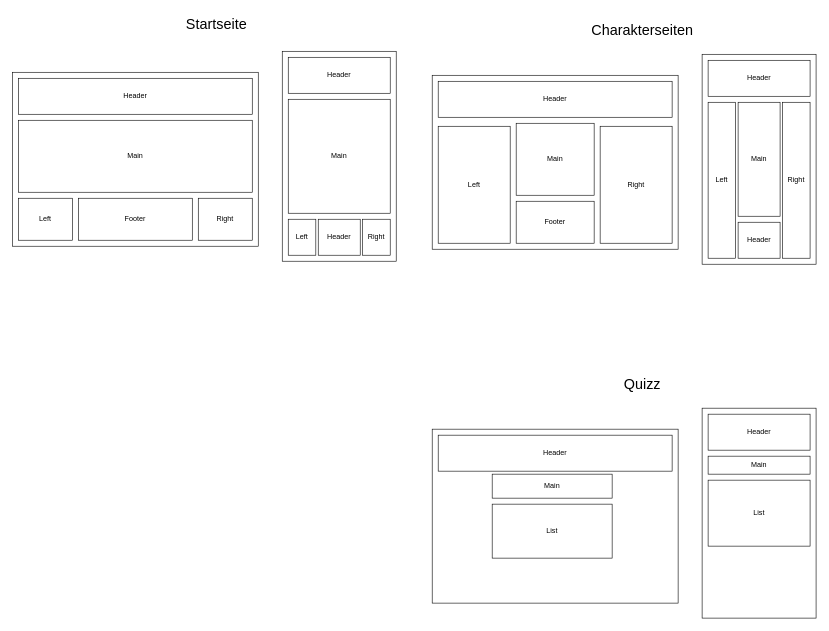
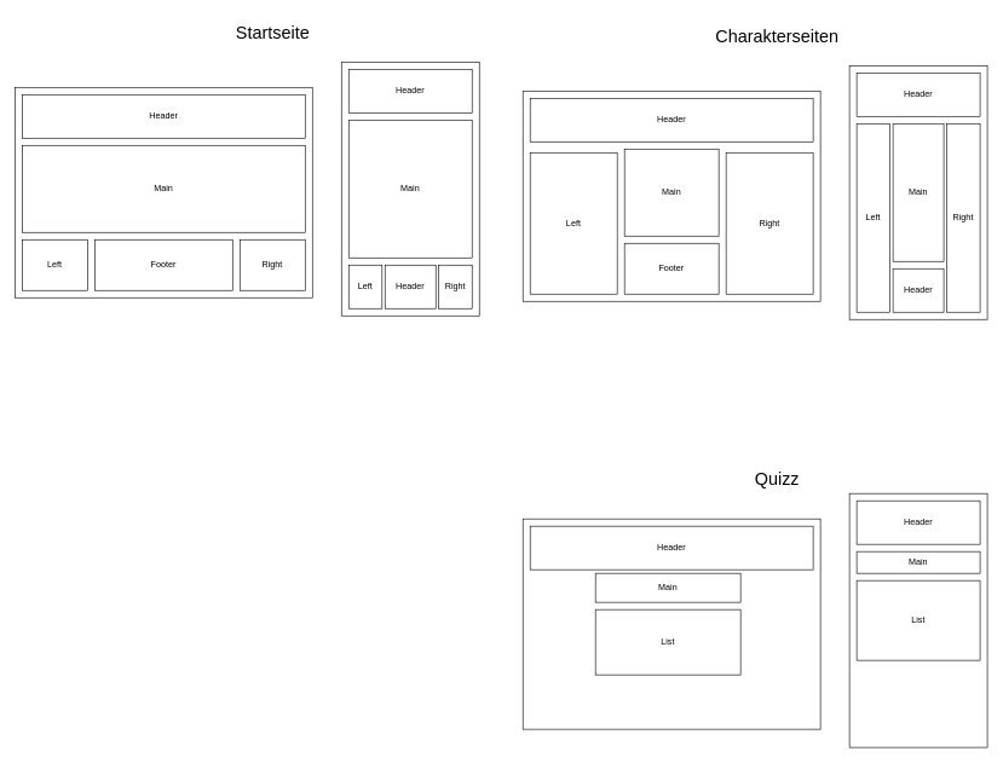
  <mxCell id="0" />
  <mxCell id="1" parent="0" />
  <mxCell id="2" value="" style="rounded=0;whiteSpace=wrap;html=1;fillColor=none;" parent="1" vertex="1"><mxGeometry x="20" y="120" width="410" height="290" as="geometry" /></mxCell>
  <mxCell id="3" value="Header" style="rounded=0;whiteSpace=wrap;html=1;" parent="1" vertex="1"><mxGeometry x="30" y="130" width="390" height="60" as="geometry" /></mxCell>
  <mxCell id="4" value="Main" style="rounded=0;whiteSpace=wrap;html=1;" parent="1" vertex="1"><mxGeometry x="30" y="200" width="390" height="120" as="geometry" /></mxCell>
  <mxCell id="5" value="Footer" style="rounded=0;whiteSpace=wrap;html=1;" parent="1" vertex="1"><mxGeometry x="130" y="330" width="190" height="70" as="geometry" /></mxCell>
  <mxCell id="6" value="Right" style="rounded=0;whiteSpace=wrap;html=1;" parent="1" vertex="1"><mxGeometry x="330" y="330" width="90" height="70" as="geometry" /></mxCell>
  <mxCell id="7" value="Left" style="rounded=0;whiteSpace=wrap;html=1;" parent="1" vertex="1"><mxGeometry x="30" y="330" width="90" height="70" as="geometry" /></mxCell>
  <mxCell id="8" value="" style="rounded=0;whiteSpace=wrap;html=1;fillColor=none;" parent="1" vertex="1"><mxGeometry x="470" y="85" width="190" height="350" as="geometry" /></mxCell>
  <mxCell id="9" value="Main" style="rounded=0;whiteSpace=wrap;html=1;" parent="1" vertex="1"><mxGeometry x="480" y="165" width="170" height="190" as="geometry" /></mxCell>
  <mxCell id="10" value="Header" style="rounded=0;whiteSpace=wrap;html=1;" parent="1" vertex="1"><mxGeometry x="480" y="95" width="170" height="60" as="geometry" /></mxCell>
  <mxCell id="11" value="Header" style="rounded=0;whiteSpace=wrap;html=1;" parent="1" vertex="1"><mxGeometry x="530" y="365" width="70" height="60" as="geometry" /></mxCell>
  <mxCell id="12" value="Left" style="rounded=0;whiteSpace=wrap;html=1;" parent="1" vertex="1"><mxGeometry x="480" y="365" width="46" height="60" as="geometry" /></mxCell>
  <mxCell id="13" value="Right" style="rounded=0;whiteSpace=wrap;html=1;" parent="1" vertex="1"><mxGeometry x="604" y="365" width="46" height="60" as="geometry" /></mxCell>
- <mxCell id="14" value="Startseite" style="text;html=1;align=center;verticalAlign=middle;resizable=0;points=[];autosize=1;strokeColor=none;fillColor=none;fontSize=24;" vertex="1" parent="1"><mxGeometry x="300" y="20" width="120" height="40" as="geometry" /></mxCell>
+ <mxCell id="14" value="Startseite" style="text;html=1;align=center;verticalAlign=middle;resizable=0;points=[];autosize=1;strokeColor=none;fillColor=none;fontSize=24;" vertex="1" parent="1"><mxGeometry x="315" y="25" width="120" height="40" as="geometry" /></mxCell>
  <mxCell id="15" value="" style="rounded=0;whiteSpace=wrap;html=1;fillColor=none;" vertex="1" parent="1"><mxGeometry x="720" y="125" width="410" height="290" as="geometry" /></mxCell>
  <mxCell id="16" value="Header" style="rounded=0;whiteSpace=wrap;html=1;" vertex="1" parent="1"><mxGeometry x="730" y="135" width="390" height="60" as="geometry" /></mxCell>
  <mxCell id="17" value="Main" style="rounded=0;whiteSpace=wrap;html=1;" vertex="1" parent="1"><mxGeometry x="860" y="205" width="130" height="120" as="geometry" /></mxCell>
  <mxCell id="18" value="Footer" style="rounded=0;whiteSpace=wrap;html=1;" vertex="1" parent="1"><mxGeometry x="860" y="335" width="130" height="70" as="geometry" /></mxCell>
  <mxCell id="19" value="Right" style="rounded=0;whiteSpace=wrap;html=1;" vertex="1" parent="1"><mxGeometry x="1000" y="210" width="120" height="195" as="geometry" /></mxCell>
  <mxCell id="20" value="Left" style="rounded=0;whiteSpace=wrap;html=1;" vertex="1" parent="1"><mxGeometry x="730" y="210" width="120" height="195" as="geometry" /></mxCell>
  <mxCell id="21" value="" style="rounded=0;whiteSpace=wrap;html=1;fillColor=none;" vertex="1" parent="1"><mxGeometry x="1170" y="90" width="190" height="350" as="geometry" /></mxCell>
  <mxCell id="22" value="Main" style="rounded=0;whiteSpace=wrap;html=1;" vertex="1" parent="1"><mxGeometry x="1230" y="170" width="70" height="190" as="geometry" /></mxCell>
  <mxCell id="23" value="Header" style="rounded=0;whiteSpace=wrap;html=1;" vertex="1" parent="1"><mxGeometry x="1180" y="100" width="170" height="60" as="geometry" /></mxCell>
  <mxCell id="24" value="Header" style="rounded=0;whiteSpace=wrap;html=1;" vertex="1" parent="1"><mxGeometry x="1230" y="370" width="70" height="60" as="geometry" /></mxCell>
  <mxCell id="25" value="Left" style="rounded=0;whiteSpace=wrap;html=1;" vertex="1" parent="1"><mxGeometry x="1180" y="170" width="46" height="260" as="geometry" /></mxCell>
  <mxCell id="26" value="Right" style="rounded=0;whiteSpace=wrap;html=1;" vertex="1" parent="1"><mxGeometry x="1304" y="170" width="46" height="260" as="geometry" /></mxCell>
  <mxCell id="27" value="Charakterseiten" style="text;html=1;align=center;verticalAlign=middle;resizable=0;points=[];autosize=1;strokeColor=none;fillColor=none;fontSize=24;" vertex="1" parent="1"><mxGeometry x="975" y="30" width="190" height="40" as="geometry" /></mxCell>
  <mxCell id="28" value="" style="rounded=0;whiteSpace=wrap;html=1;fillColor=none;" vertex="1" parent="1"><mxGeometry x="720" y="715" width="410" height="290" as="geometry" /></mxCell>
  <mxCell id="29" value="Header" style="rounded=0;whiteSpace=wrap;html=1;" vertex="1" parent="1"><mxGeometry x="730" y="725" width="390" height="60" as="geometry" /></mxCell>
  <mxCell id="30" value="List" style="rounded=0;whiteSpace=wrap;html=1;" vertex="1" parent="1"><mxGeometry x="820" y="840" width="200" height="90" as="geometry" /></mxCell>
  <mxCell id="31" value="" style="rounded=0;whiteSpace=wrap;html=1;fillColor=none;" vertex="1" parent="1"><mxGeometry x="1170" y="680" width="190" height="350" as="geometry" /></mxCell>
  <mxCell id="32" value="Main" style="rounded=0;whiteSpace=wrap;html=1;" vertex="1" parent="1"><mxGeometry x="1180" y="760" width="170" height="30" as="geometry" /></mxCell>
  <mxCell id="33" value="Header" style="rounded=0;whiteSpace=wrap;html=1;" vertex="1" parent="1"><mxGeometry x="1180" y="690" width="170" height="60" as="geometry" /></mxCell>
  <mxCell id="34" value="Main" style="rounded=0;whiteSpace=wrap;html=1;" vertex="1" parent="1"><mxGeometry x="820" y="790" width="200" height="40" as="geometry" /></mxCell>
  <mxCell id="35" value="List" style="rounded=0;whiteSpace=wrap;html=1;" vertex="1" parent="1"><mxGeometry x="1180" y="800" width="170" height="110" as="geometry" /></mxCell>
- <mxCell id="36" value="Quizz" style="text;html=1;align=center;verticalAlign=middle;resizable=0;points=[];autosize=1;strokeColor=none;fillColor=none;fontSize=24;" vertex="1" parent="1"><mxGeometry x="1030" y="620" width="80" height="40" as="geometry" /></mxCell>
+ <mxCell id="36" value="Quizz" style="text;html=1;align=center;verticalAlign=middle;resizable=0;points=[];autosize=1;strokeColor=none;fillColor=none;fontSize=24;" vertex="1" parent="1"><mxGeometry x="1030" y="640" width="80" height="40" as="geometry" /></mxCell>
